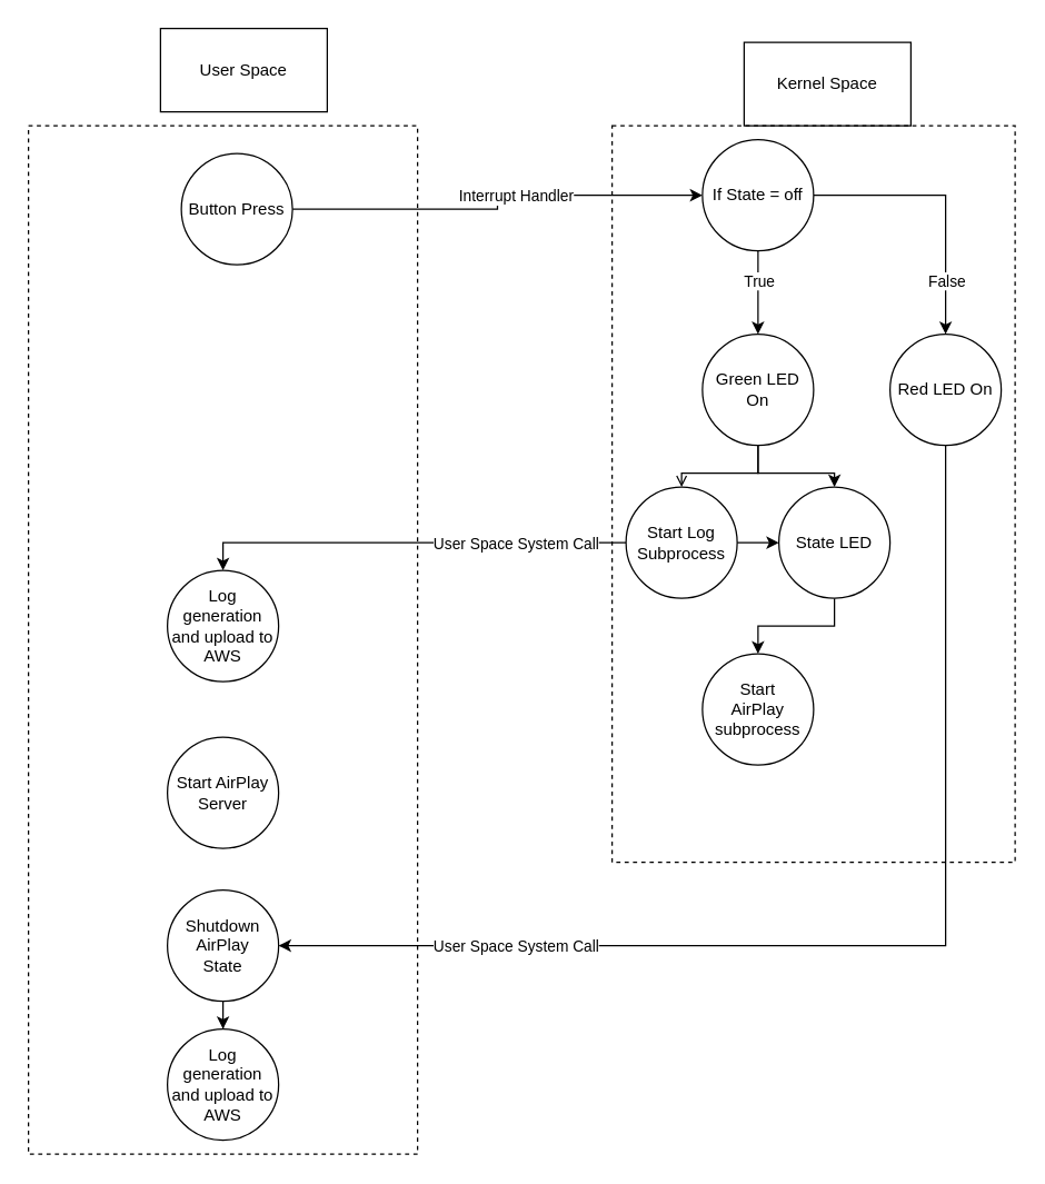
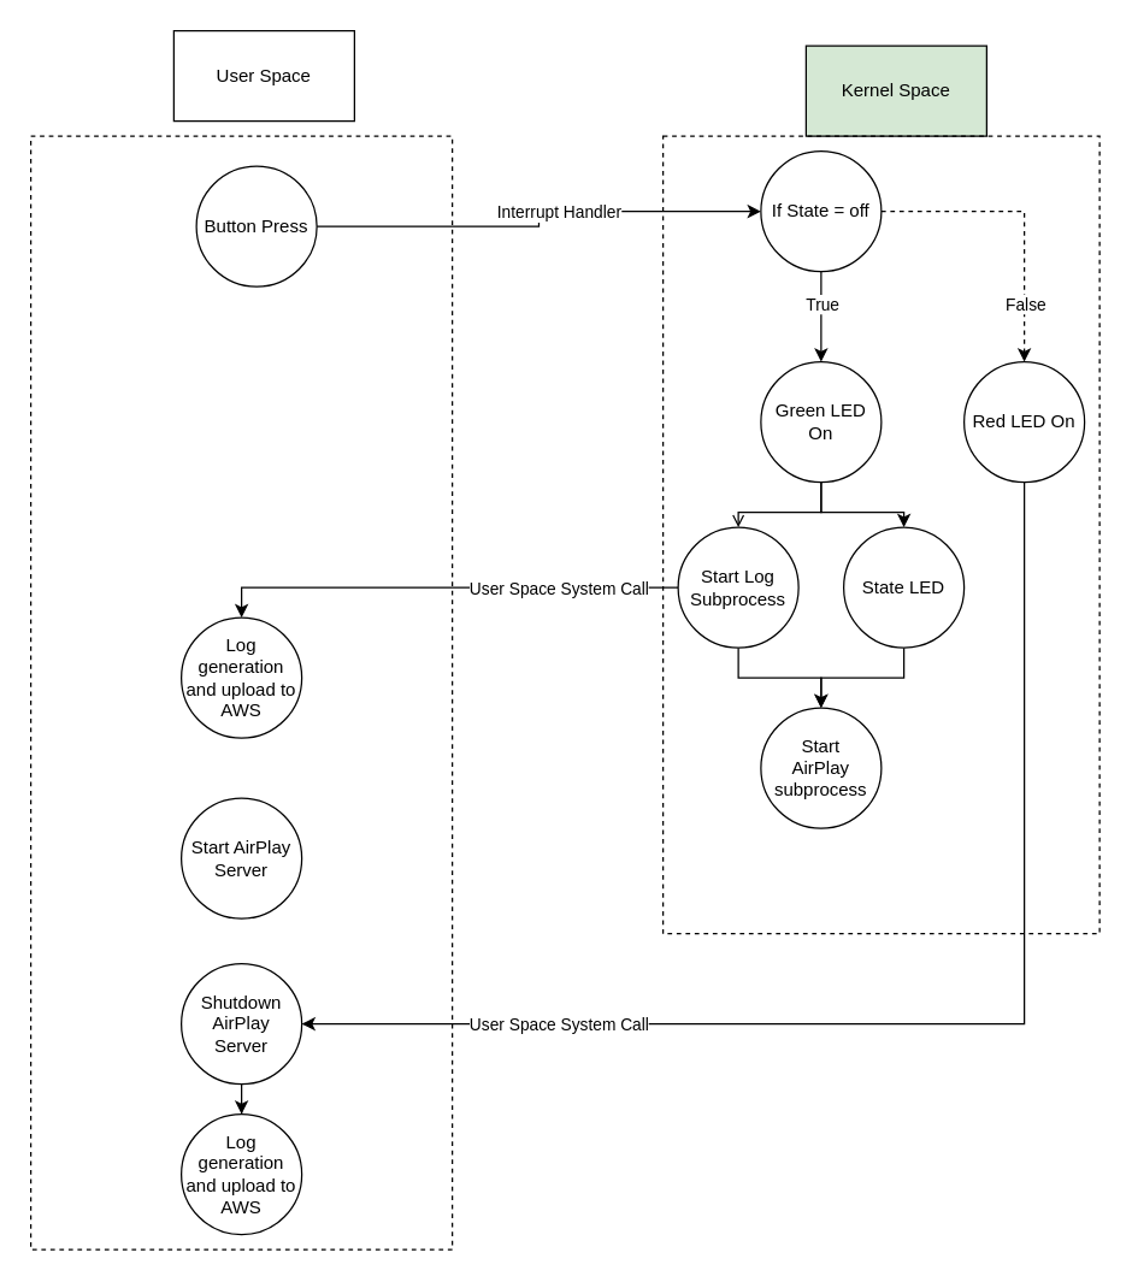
  <mxCell id="0" />
  <mxCell id="1" parent="0" />
  <mxCell id="2" value="User Space" style="rounded=0;whiteSpace=wrap;html=1;" vertex="1" parent="1"><mxGeometry x="115" y="20" width="120" height="60" as="geometry" /></mxCell>
- <mxCell id="3" value="Kernel Space" style="rounded=0;whiteSpace=wrap;html=1;" vertex="1" parent="1"><mxGeometry x="535" y="30" width="120" height="60" as="geometry" /></mxCell>
+ <mxCell id="3" value="Kernel Space" style="rounded=0;whiteSpace=wrap;html=1;fillColor=#d5e8d4;" vertex="1" parent="1"><mxGeometry x="535" y="30" width="120" height="60" as="geometry" /></mxCell>
  <mxCell id="4" value="" style="rounded=0;whiteSpace=wrap;html=1;fillColor=none;dashed=1;" vertex="1" parent="1"><mxGeometry x="20" y="90" width="280" height="740" as="geometry" /></mxCell>
  <mxCell id="5" value="" style="rounded=0;whiteSpace=wrap;html=1;fillColor=none;dashed=1;" vertex="1" parent="1"><mxGeometry x="440" y="90" width="290" height="530" as="geometry" /></mxCell>
  <mxCell id="6" style="edgeStyle=orthogonalEdgeStyle;rounded=0;orthogonalLoop=1;jettySize=auto;html=1;entryX=0.5;entryY=0;entryDx=0;entryDy=0;endArrow=open;" edge="1" parent="1" source="8" target="18"><mxGeometry relative="1" as="geometry" /></mxCell>
  <mxCell id="7" style="edgeStyle=orthogonalEdgeStyle;rounded=0;orthogonalLoop=1;jettySize=auto;html=1;entryX=0.5;entryY=0;entryDx=0;entryDy=0;exitX=0.5;exitY=1;exitDx=0;exitDy=0;" edge="1" parent="1" source="8" target="20"><mxGeometry relative="1" as="geometry"><Array as="points"><mxPoint x="555" y="340" /><mxPoint x="620" y="340" /></Array></mxGeometry></mxCell>
  <mxCell id="8" value="Green LED On" style="ellipse;whiteSpace=wrap;html=1;aspect=fixed;fillColor=default;" vertex="1" parent="1"><mxGeometry x="505" y="240" width="80" height="80" as="geometry" /></mxCell>
  <mxCell id="9" style="edgeStyle=orthogonalEdgeStyle;rounded=0;orthogonalLoop=1;jettySize=auto;html=1;entryX=0;entryY=0.5;entryDx=0;entryDy=0;" edge="1" parent="1" source="11" target="25"><mxGeometry relative="1" as="geometry" /></mxCell>
  <mxCell id="10" value="Interrupt Handler" style="edgeLabel;html=1;align=center;verticalAlign=middle;resizable=0;points=[];" vertex="1" connectable="0" parent="9"><mxGeometry x="0.149" y="-3" relative="1" as="geometry"><mxPoint x="-5" y="-3" as="offset" /></mxGeometry></mxCell>
  <mxCell id="11" value="Button Press" style="ellipse;whiteSpace=wrap;html=1;aspect=fixed;fillColor=default;" vertex="1" parent="1"><mxGeometry x="130" y="110" width="80" height="80" as="geometry" /></mxCell>
  <mxCell id="12" value="Start&lt;br&gt;AirPlay subprocess" style="ellipse;whiteSpace=wrap;html=1;aspect=fixed;fillColor=default;" vertex="1" parent="1"><mxGeometry x="505" y="470" width="80" height="80" as="geometry" /></mxCell>
  <mxCell id="13" value="Start AirPlay Server" style="ellipse;whiteSpace=wrap;html=1;aspect=fixed;fillColor=default;" vertex="1" parent="1"><mxGeometry x="120" y="530" width="80" height="80" as="geometry" /></mxCell>
  <mxCell id="14" value="Log generation and upload to AWS" style="ellipse;whiteSpace=wrap;html=1;aspect=fixed;fillColor=default;" vertex="1" parent="1"><mxGeometry x="120" y="410" width="80" height="80" as="geometry" /></mxCell>
- <mxCell id="15" style="edgeStyle=orthogonalEdgeStyle;rounded=0;orthogonalLoop=1;jettySize=auto;html=1;" edge="1" parent="1" source="18" target="20"><mxGeometry relative="1" as="geometry" /></mxCell>
+ <mxCell id="15" style="edgeStyle=orthogonalEdgeStyle;rounded=0;orthogonalLoop=1;jettySize=auto;html=1;entryX=0.5;entryY=0;entryDx=0;entryDy=0;" edge="1" parent="1" source="18" target="12"><mxGeometry relative="1" as="geometry" /></mxCell>
  <mxCell id="16" style="edgeStyle=orthogonalEdgeStyle;rounded=0;orthogonalLoop=1;jettySize=auto;html=1;entryX=0.5;entryY=0;entryDx=0;entryDy=0;" edge="1" parent="1" source="18" target="14"><mxGeometry relative="1" as="geometry" /></mxCell>
  <mxCell id="17" value="User Space System Call" style="edgeLabel;html=1;align=center;verticalAlign=middle;resizable=0;points=[];" vertex="1" connectable="0" parent="16"><mxGeometry x="-0.166" y="-4" relative="1" as="geometry"><mxPoint x="49" y="4" as="offset" /></mxGeometry></mxCell>
  <mxCell id="18" value="Start Log Subprocess" style="ellipse;whiteSpace=wrap;html=1;aspect=fixed;fillColor=default;" vertex="1" parent="1"><mxGeometry x="450" y="350" width="80" height="80" as="geometry" /></mxCell>
  <mxCell id="19" style="edgeStyle=orthogonalEdgeStyle;rounded=0;orthogonalLoop=1;jettySize=auto;html=1;entryX=0.5;entryY=0;entryDx=0;entryDy=0;exitX=0.5;exitY=1;exitDx=0;exitDy=0;" edge="1" parent="1" source="20" target="12"><mxGeometry relative="1" as="geometry"><Array as="points"><mxPoint x="600" y="450" /><mxPoint x="545" y="450" /></Array></mxGeometry></mxCell>
  <mxCell id="20" value="State LED" style="ellipse;whiteSpace=wrap;html=1;aspect=fixed;fillColor=default;" vertex="1" parent="1"><mxGeometry x="560" y="350" width="80" height="80" as="geometry" /></mxCell>
  <mxCell id="21" style="edgeStyle=orthogonalEdgeStyle;rounded=0;orthogonalLoop=1;jettySize=auto;html=1;entryX=0.5;entryY=0;entryDx=0;entryDy=0;" edge="1" parent="1" source="25" target="8"><mxGeometry relative="1" as="geometry" /></mxCell>
  <mxCell id="22" value="True" style="edgeLabel;html=1;align=center;verticalAlign=middle;resizable=0;points=[];" vertex="1" connectable="0" parent="21"><mxGeometry x="-0.313" relative="1" as="geometry"><mxPoint as="offset" /></mxGeometry></mxCell>
- <mxCell id="23" style="edgeStyle=orthogonalEdgeStyle;rounded=0;orthogonalLoop=1;jettySize=auto;html=1;entryX=0.5;entryY=0;entryDx=0;entryDy=0;" edge="1" parent="1" source="25" target="28"><mxGeometry relative="1" as="geometry" /></mxCell>
+ <mxCell id="23" style="edgeStyle=orthogonalEdgeStyle;rounded=0;orthogonalLoop=1;jettySize=auto;html=1;entryX=0.5;entryY=0;entryDx=0;entryDy=0;dashed=1;" edge="1" parent="1" source="25" target="28"><mxGeometry relative="1" as="geometry" /></mxCell>
  <mxCell id="24" value="False" style="edgeLabel;html=1;align=center;verticalAlign=middle;resizable=0;points=[];" vertex="1" connectable="0" parent="23"><mxGeometry x="0.626" y="-2" relative="1" as="geometry"><mxPoint x="2" y="-3" as="offset" /></mxGeometry></mxCell>
  <mxCell id="25" value="If State = off" style="ellipse;whiteSpace=wrap;html=1;aspect=fixed;fillColor=default;" vertex="1" parent="1"><mxGeometry x="505" y="100" width="80" height="80" as="geometry" /></mxCell>
  <mxCell id="26" style="edgeStyle=orthogonalEdgeStyle;rounded=0;orthogonalLoop=1;jettySize=auto;html=1;entryX=1;entryY=0.5;entryDx=0;entryDy=0;" edge="1" parent="1" source="28" target="30"><mxGeometry relative="1" as="geometry"><Array as="points"><mxPoint x="680" y="680" /></Array></mxGeometry></mxCell>
  <mxCell id="27" value="User Space System Call" style="edgeLabel;html=1;align=center;verticalAlign=middle;resizable=0;points=[];" vertex="1" connectable="0" parent="26"><mxGeometry x="0.618" y="-2" relative="1" as="geometry"><mxPoint x="10" y="2" as="offset" /></mxGeometry></mxCell>
  <mxCell id="28" value="Red LED On" style="ellipse;whiteSpace=wrap;html=1;aspect=fixed;fillColor=default;" vertex="1" parent="1"><mxGeometry x="640" y="240" width="80" height="80" as="geometry" /></mxCell>
  <mxCell id="29" value="" style="edgeStyle=orthogonalEdgeStyle;rounded=0;orthogonalLoop=1;jettySize=auto;html=1;" edge="1" parent="1" source="30" target="31"><mxGeometry relative="1" as="geometry" /></mxCell>
- <mxCell id="30" value="Shutdown AirPlay &lt;br&gt;State" style="ellipse;whiteSpace=wrap;html=1;aspect=fixed;fillColor=default;" vertex="1" parent="1"><mxGeometry x="120" y="640" width="80" height="80" as="geometry" /></mxCell>
+ <mxCell id="30" value="Shutdown AirPlay &lt;br&gt;Server" style="ellipse;whiteSpace=wrap;html=1;aspect=fixed;fillColor=default;" vertex="1" parent="1"><mxGeometry x="120" y="640" width="80" height="80" as="geometry" /></mxCell>
  <mxCell id="31" value="Log generation and upload to AWS" style="ellipse;whiteSpace=wrap;html=1;aspect=fixed;fillColor=default;" vertex="1" parent="1"><mxGeometry x="120" y="740" width="80" height="80" as="geometry" /></mxCell>
